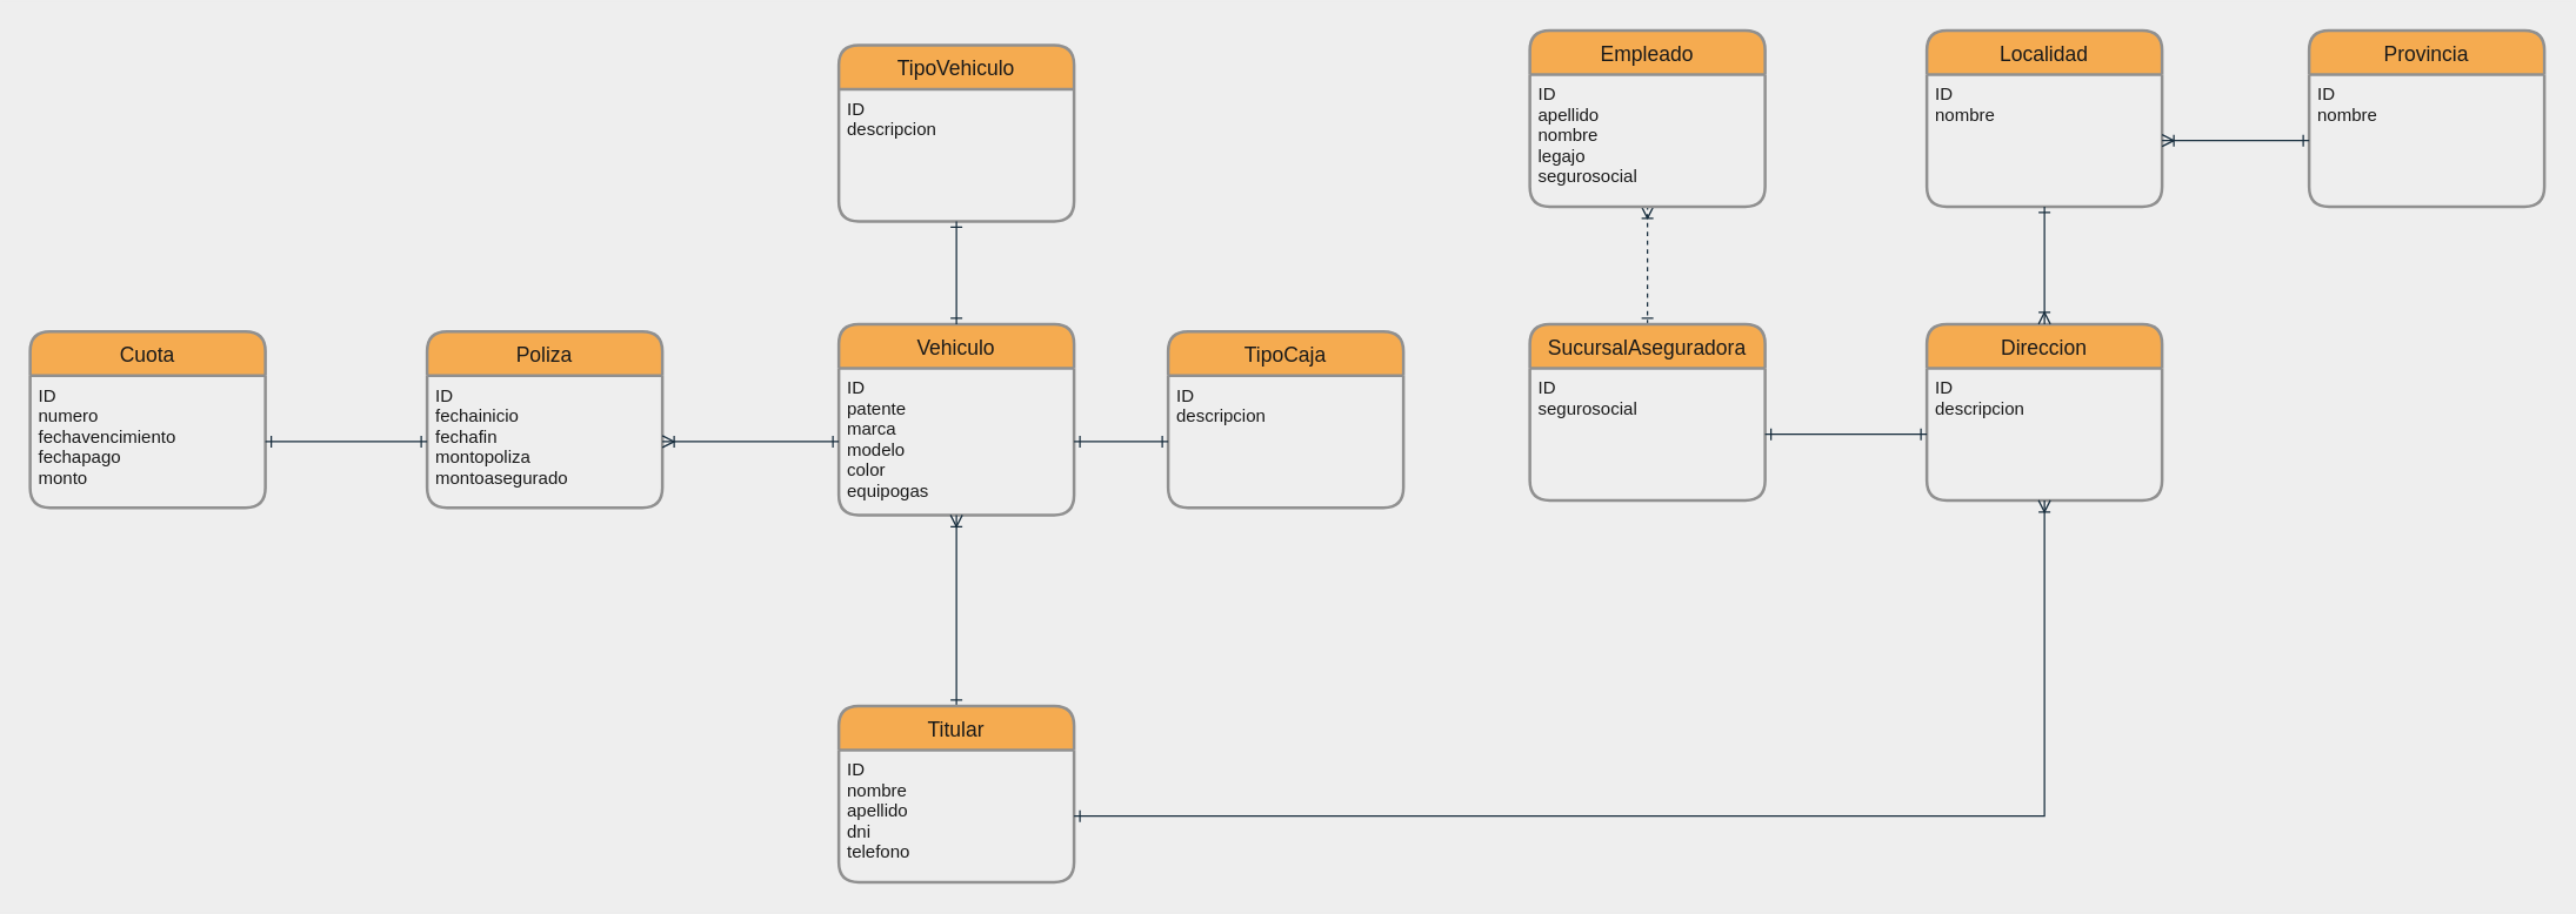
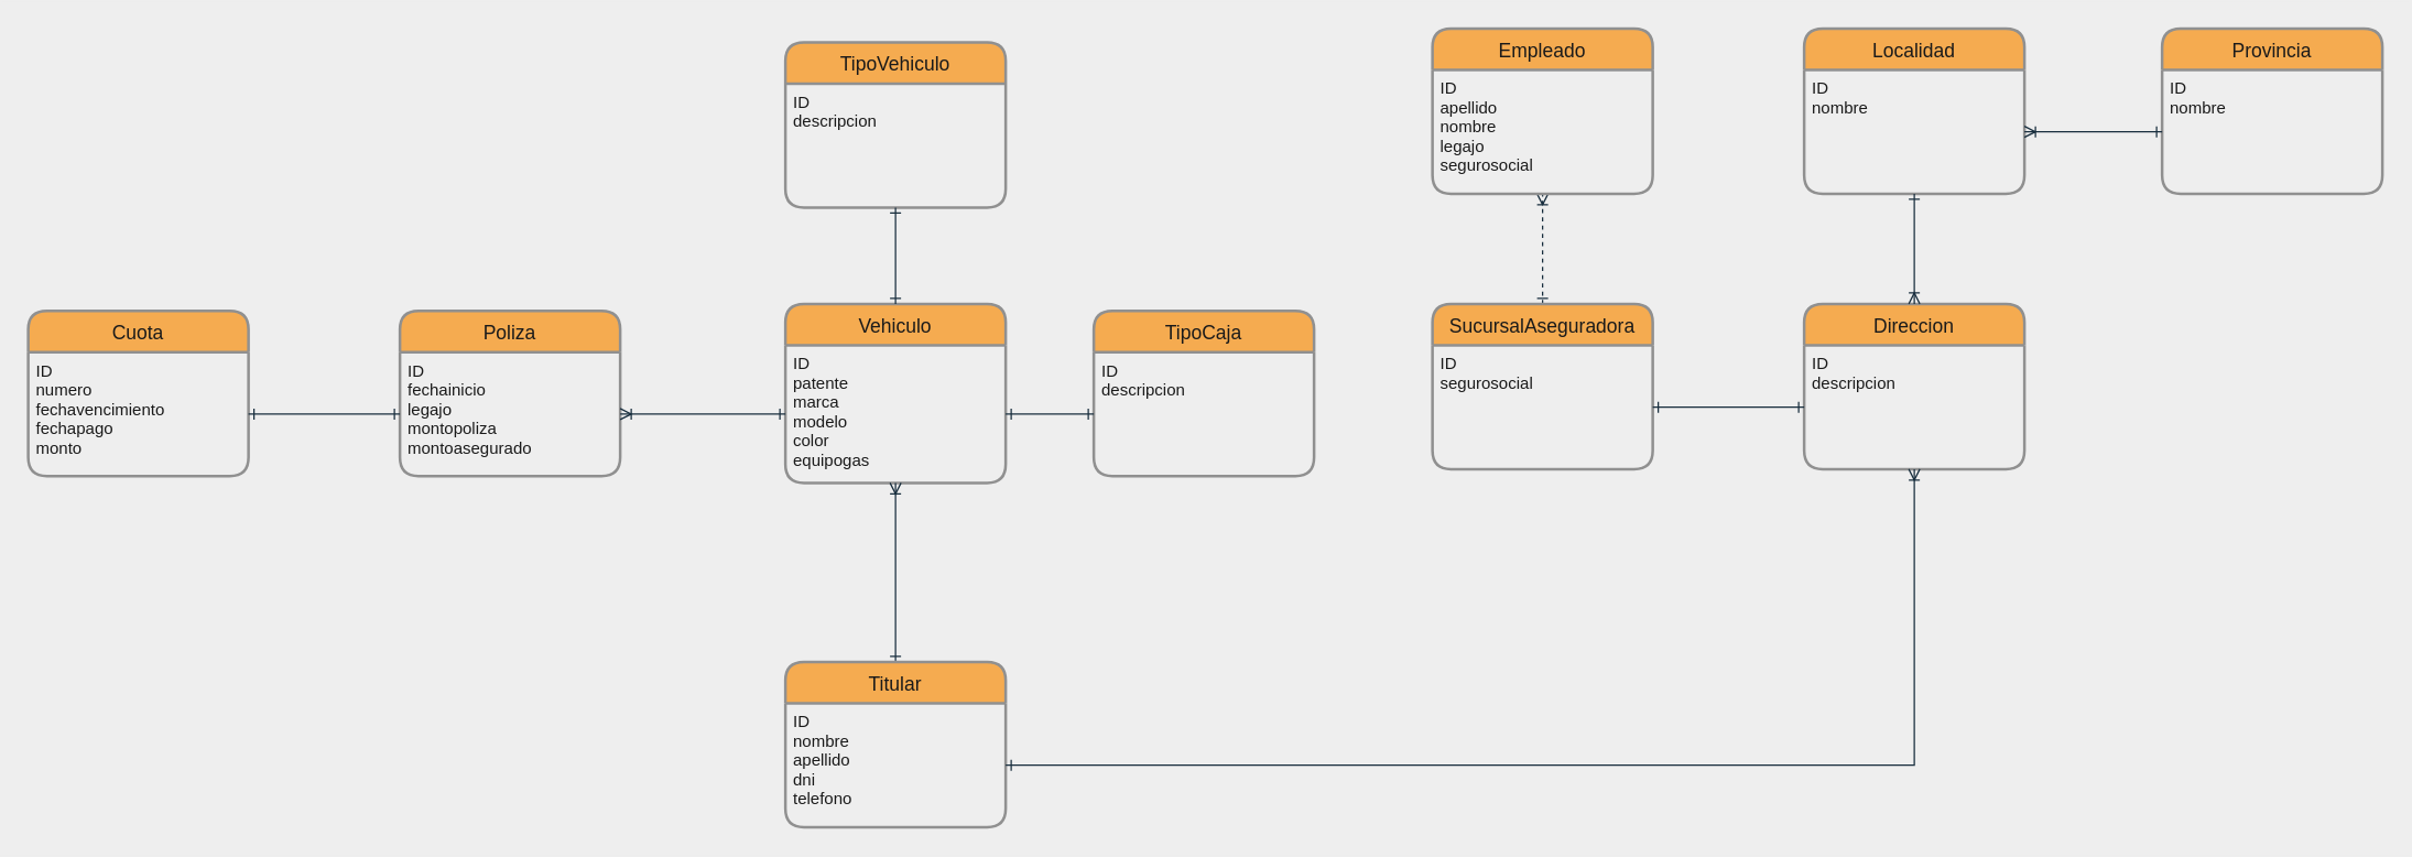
  <mxCell id="0" />
  <mxCell id="1" parent="0" />
  <mxCell id="2" value="Vehiculo" style="swimlane;childLayout=stackLayout;horizontal=1;startSize=30;horizontalStack=0;rounded=1;fontSize=14;fontStyle=0;strokeWidth=2;resizeParent=0;resizeLast=1;shadow=0;dashed=0;align=center;fillColor=#F5AB50;strokeColor=#909090;fontColor=#1A1A1A;" parent="1" vertex="1"><mxGeometry x="570" y="220" width="160" height="130" as="geometry" /></mxCell>
  <mxCell id="3" value="ID&#10;patente&#10;marca&#10;modelo&#10;color&#10;equipogas" style="align=left;strokeColor=none;fillColor=none;spacingLeft=4;fontSize=12;verticalAlign=top;resizable=0;rotatable=0;part=1;fontColor=#1A1A1A;" parent="2" vertex="1"><mxGeometry y="30" width="160" height="100" as="geometry" /></mxCell>
  <mxCell id="4" value="TipoVehiculo" style="swimlane;childLayout=stackLayout;horizontal=1;startSize=30;horizontalStack=0;rounded=1;fontSize=14;fontStyle=0;strokeWidth=2;resizeParent=0;resizeLast=1;shadow=0;dashed=0;align=center;fillColor=#F5AB50;strokeColor=#909090;fontColor=#1A1A1A;" parent="1" vertex="1"><mxGeometry x="570" y="30" width="160" height="120" as="geometry" /></mxCell>
  <mxCell id="5" value="ID&#10;descripcion" style="align=left;strokeColor=none;fillColor=none;spacingLeft=4;fontSize=12;verticalAlign=top;resizable=0;rotatable=0;part=1;fontColor=#1A1A1A;" parent="4" vertex="1"><mxGeometry y="30" width="160" height="90" as="geometry" /></mxCell>
  <mxCell id="6" style="edgeStyle=orthogonalEdgeStyle;rounded=0;orthogonalLoop=1;jettySize=auto;html=1;entryX=0.5;entryY=0;entryDx=0;entryDy=0;startArrow=ERone;startFill=0;endArrow=ERone;endFill=0;labelBackgroundColor=#EEEEEE;strokeColor=#182E3E;fontColor=#1A1A1A;" parent="1" source="5" target="2" edge="1"><mxGeometry relative="1" as="geometry" /></mxCell>
  <mxCell id="7" value="TipoCaja" style="swimlane;childLayout=stackLayout;horizontal=1;startSize=30;horizontalStack=0;rounded=1;fontSize=14;fontStyle=0;strokeWidth=2;resizeParent=0;resizeLast=1;shadow=0;dashed=0;align=center;fillColor=#F5AB50;strokeColor=#909090;fontColor=#1A1A1A;" parent="1" vertex="1"><mxGeometry x="794" y="225" width="160" height="120" as="geometry" /></mxCell>
  <mxCell id="8" value="ID&#10;descripcion" style="align=left;strokeColor=none;fillColor=none;spacingLeft=4;fontSize=12;verticalAlign=top;resizable=0;rotatable=0;part=1;fontColor=#1A1A1A;" parent="7" vertex="1"><mxGeometry y="30" width="160" height="90" as="geometry" /></mxCell>
  <mxCell id="9" style="edgeStyle=orthogonalEdgeStyle;rounded=0;orthogonalLoop=1;jettySize=auto;html=1;entryX=0.5;entryY=1;entryDx=0;entryDy=0;startArrow=ERone;startFill=0;endArrow=ERoneToMany;endFill=0;labelBackgroundColor=#EEEEEE;strokeColor=#182E3E;fontColor=#1A1A1A;dashed=1;" parent="1" source="10" target="13" edge="1"><mxGeometry relative="1" as="geometry" /></mxCell>
  <mxCell id="10" value="SucursalAseguradora" style="swimlane;childLayout=stackLayout;horizontal=1;startSize=30;horizontalStack=0;rounded=1;fontSize=14;fontStyle=0;strokeWidth=2;resizeParent=0;resizeLast=1;shadow=0;dashed=0;align=center;fillColor=#F5AB50;strokeColor=#909090;fontColor=#1A1A1A;" parent="1" vertex="1"><mxGeometry x="1040" y="220" width="160" height="120" as="geometry" /></mxCell>
  <mxCell id="11" value="ID&#10;segurosocial" style="align=left;strokeColor=none;fillColor=none;spacingLeft=4;fontSize=12;verticalAlign=top;resizable=0;rotatable=0;part=1;fontColor=#1A1A1A;" parent="10" vertex="1"><mxGeometry y="30" width="160" height="90" as="geometry" /></mxCell>
  <mxCell id="12" value="Empleado" style="swimlane;childLayout=stackLayout;horizontal=1;startSize=30;horizontalStack=0;rounded=1;fontSize=14;fontStyle=0;strokeWidth=2;resizeParent=0;resizeLast=1;shadow=0;dashed=0;align=center;fillColor=#F5AB50;strokeColor=#909090;fontColor=#1A1A1A;" parent="1" vertex="1"><mxGeometry x="1040" y="20" width="160" height="120" as="geometry" /></mxCell>
  <mxCell id="13" value="ID&#10;apellido&#10;nombre &#10;legajo&#10;segurosocial" style="align=left;strokeColor=none;fillColor=none;spacingLeft=4;fontSize=12;verticalAlign=top;resizable=0;rotatable=0;part=1;fontColor=#1A1A1A;" parent="12" vertex="1"><mxGeometry y="30" width="160" height="90" as="geometry" /></mxCell>
  <mxCell id="14" value="Direccion" style="swimlane;childLayout=stackLayout;horizontal=1;startSize=30;horizontalStack=0;rounded=1;fontSize=14;fontStyle=0;strokeWidth=2;resizeParent=0;resizeLast=1;shadow=0;dashed=0;align=center;fillColor=#F5AB50;strokeColor=#909090;fontColor=#1A1A1A;" parent="1" vertex="1"><mxGeometry x="1310" y="220" width="160" height="120" as="geometry" /></mxCell>
  <mxCell id="15" value="ID&#10;descripcion" style="align=left;strokeColor=none;fillColor=none;spacingLeft=4;fontSize=12;verticalAlign=top;resizable=0;rotatable=0;part=1;fontColor=#1A1A1A;" parent="14" vertex="1"><mxGeometry y="30" width="160" height="90" as="geometry" /></mxCell>
  <mxCell id="16" style="edgeStyle=orthogonalEdgeStyle;rounded=0;orthogonalLoop=1;jettySize=auto;html=1;startArrow=ERone;startFill=0;endArrow=ERone;endFill=0;labelBackgroundColor=#EEEEEE;strokeColor=#182E3E;fontColor=#1A1A1A;" parent="1" source="11" target="15" edge="1"><mxGeometry relative="1" as="geometry" /></mxCell>
  <mxCell id="17" style="edgeStyle=orthogonalEdgeStyle;rounded=0;orthogonalLoop=1;jettySize=auto;html=1;entryX=0.5;entryY=1;entryDx=0;entryDy=0;startArrow=ERone;startFill=0;endArrow=ERoneToMany;endFill=0;labelBackgroundColor=#EEEEEE;strokeColor=#182E3E;fontColor=#1A1A1A;" parent="1" source="18" target="3" edge="1"><mxGeometry relative="1" as="geometry" /></mxCell>
  <mxCell id="18" value="Titular" style="swimlane;childLayout=stackLayout;horizontal=1;startSize=30;horizontalStack=0;rounded=1;fontSize=14;fontStyle=0;strokeWidth=2;resizeParent=0;resizeLast=1;shadow=0;dashed=0;align=center;fillColor=#F5AB50;strokeColor=#909090;fontColor=#1A1A1A;" parent="1" vertex="1"><mxGeometry x="570" y="480" width="160" height="120" as="geometry" /></mxCell>
  <mxCell id="19" value="ID&#10;nombre&#10;apellido&#10;dni&#10;telefono" style="align=left;strokeColor=none;fillColor=none;spacingLeft=4;fontSize=12;verticalAlign=top;resizable=0;rotatable=0;part=1;fontColor=#1A1A1A;" parent="18" vertex="1"><mxGeometry y="30" width="160" height="90" as="geometry" /></mxCell>
  <mxCell id="20" value="Provincia" style="swimlane;childLayout=stackLayout;horizontal=1;startSize=30;horizontalStack=0;rounded=1;fontSize=14;fontStyle=0;strokeWidth=2;resizeParent=0;resizeLast=1;shadow=0;dashed=0;align=center;fillColor=#F5AB50;strokeColor=#909090;fontColor=#1A1A1A;" parent="1" vertex="1"><mxGeometry x="1570" y="20" width="160" height="120" as="geometry" /></mxCell>
  <mxCell id="21" value="ID&#10;nombre" style="align=left;strokeColor=none;fillColor=none;spacingLeft=4;fontSize=12;verticalAlign=top;resizable=0;rotatable=0;part=1;fontColor=#1A1A1A;" parent="20" vertex="1"><mxGeometry y="30" width="160" height="90" as="geometry" /></mxCell>
  <mxCell id="22" value="Localidad" style="swimlane;childLayout=stackLayout;horizontal=1;startSize=30;horizontalStack=0;rounded=1;fontSize=14;fontStyle=0;strokeWidth=2;resizeParent=0;resizeLast=1;shadow=0;dashed=0;align=center;fillColor=#F5AB50;strokeColor=#909090;fontColor=#1A1A1A;" parent="1" vertex="1"><mxGeometry x="1310" y="20" width="160" height="120" as="geometry" /></mxCell>
  <mxCell id="23" value="ID&#10;nombre" style="align=left;strokeColor=none;fillColor=none;spacingLeft=4;fontSize=12;verticalAlign=top;resizable=0;rotatable=0;part=1;fontColor=#1A1A1A;" parent="22" vertex="1"><mxGeometry y="30" width="160" height="90" as="geometry" /></mxCell>
  <mxCell id="24" style="edgeStyle=orthogonalEdgeStyle;rounded=0;orthogonalLoop=1;jettySize=auto;html=1;entryX=1;entryY=0.5;entryDx=0;entryDy=0;startArrow=ERone;startFill=0;endArrow=ERoneToMany;endFill=0;labelBackgroundColor=#EEEEEE;strokeColor=#182E3E;fontColor=#1A1A1A;" parent="1" source="21" target="23" edge="1"><mxGeometry relative="1" as="geometry" /></mxCell>
  <mxCell id="25" style="edgeStyle=orthogonalEdgeStyle;rounded=0;orthogonalLoop=1;jettySize=auto;html=1;entryX=0.5;entryY=0;entryDx=0;entryDy=0;startArrow=ERone;startFill=0;endArrow=ERoneToMany;endFill=0;labelBackgroundColor=#EEEEEE;strokeColor=#182E3E;fontColor=#1A1A1A;" parent="1" source="23" target="14" edge="1"><mxGeometry relative="1" as="geometry" /></mxCell>
  <mxCell id="26" style="edgeStyle=orthogonalEdgeStyle;rounded=0;orthogonalLoop=1;jettySize=auto;html=1;entryX=0.5;entryY=1;entryDx=0;entryDy=0;startArrow=ERone;startFill=0;endArrow=ERoneToMany;endFill=0;labelBackgroundColor=#EEEEEE;strokeColor=#182E3E;fontColor=#1A1A1A;" parent="1" source="19" target="15" edge="1"><mxGeometry relative="1" as="geometry" /></mxCell>
  <mxCell id="27" value="Poliza" style="swimlane;childLayout=stackLayout;horizontal=1;startSize=30;horizontalStack=0;rounded=1;fontSize=14;fontStyle=0;strokeWidth=2;resizeParent=0;resizeLast=1;shadow=0;dashed=0;align=center;fillColor=#F5AB50;strokeColor=#909090;fontColor=#1A1A1A;" parent="1" vertex="1"><mxGeometry x="290" y="225" width="160" height="120" as="geometry" /></mxCell>
- <mxCell id="28" value="ID&#10;fechainicio&#10;fechafin&#10;montopoliza&#10;montoasegurado" style="align=left;strokeColor=none;fillColor=none;spacingLeft=4;fontSize=12;verticalAlign=top;resizable=0;rotatable=0;part=1;fontColor=#1A1A1A;" parent="27" vertex="1"><mxGeometry y="30" width="160" height="90" as="geometry" /></mxCell>
+ <mxCell id="28" value="ID&#10;fechainicio&#10;legajo&#10;montopoliza&#10;montoasegurado" style="align=left;strokeColor=none;fillColor=none;spacingLeft=4;fontSize=12;verticalAlign=top;resizable=0;rotatable=0;part=1;fontColor=#1A1A1A;" parent="27" vertex="1"><mxGeometry y="30" width="160" height="90" as="geometry" /></mxCell>
  <mxCell id="29" value="Cuota" style="swimlane;childLayout=stackLayout;horizontal=1;startSize=30;horizontalStack=0;rounded=1;fontSize=14;fontStyle=0;strokeWidth=2;resizeParent=0;resizeLast=1;shadow=0;dashed=0;align=center;fillColor=#F5AB50;strokeColor=#909090;fontColor=#1A1A1A;" parent="1" vertex="1"><mxGeometry x="20" y="225" width="160" height="120" as="geometry" /></mxCell>
  <mxCell id="30" value="ID&#10;numero&#10;fechavencimiento&#10;fechapago&#10;monto" style="align=left;strokeColor=none;fillColor=none;spacingLeft=4;fontSize=12;verticalAlign=top;resizable=0;rotatable=0;part=1;fontColor=#1A1A1A;" parent="29" vertex="1"><mxGeometry y="30" width="160" height="90" as="geometry" /></mxCell>
  <mxCell id="31" style="edgeStyle=orthogonalEdgeStyle;rounded=0;orthogonalLoop=1;jettySize=auto;html=1;entryX=0;entryY=0.5;entryDx=0;entryDy=0;startArrow=ERone;startFill=0;endArrow=ERone;endFill=0;labelBackgroundColor=#EEEEEE;strokeColor=#182E3E;fontColor=#1A1A1A;" parent="1" source="30" target="28" edge="1"><mxGeometry relative="1" as="geometry" /></mxCell>
  <mxCell id="32" style="edgeStyle=orthogonalEdgeStyle;rounded=0;orthogonalLoop=1;jettySize=auto;html=1;entryX=0;entryY=0.5;entryDx=0;entryDy=0;startArrow=ERoneToMany;startFill=0;endArrow=ERone;endFill=0;labelBackgroundColor=#EEEEEE;strokeColor=#182E3E;fontColor=#1A1A1A;" parent="1" source="28" target="3" edge="1"><mxGeometry relative="1" as="geometry" /></mxCell>
  <mxCell id="33" style="edgeStyle=orthogonalEdgeStyle;rounded=0;orthogonalLoop=1;jettySize=auto;html=1;entryX=0;entryY=0.5;entryDx=0;entryDy=0;startArrow=ERone;startFill=0;endArrow=ERone;endFill=0;labelBackgroundColor=#EEEEEE;strokeColor=#182E3E;fontColor=#1A1A1A;" parent="1" source="3" target="8" edge="1"><mxGeometry relative="1" as="geometry" /></mxCell>
